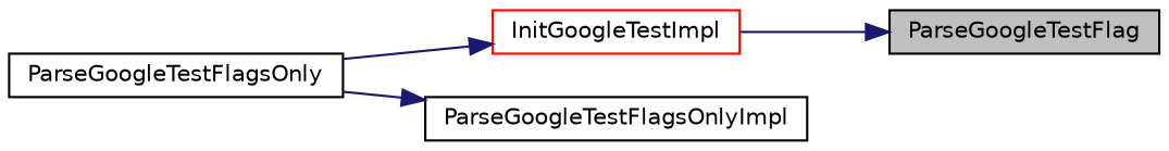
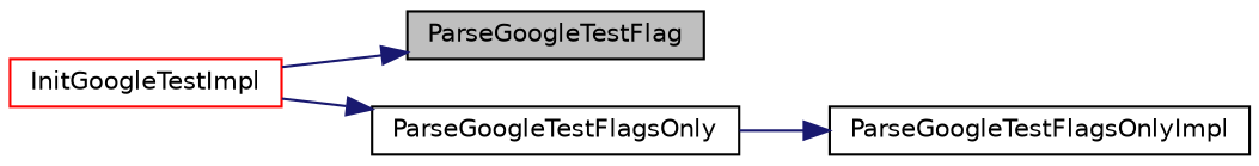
  digraph {
    rankdir=RL
    node [color=black fontname=Helvetica fontsize=10 shape=record]
    edge [color=midnightblue dir=back fontname=Helvetica fontsize=10 labelfontname=Helvetica labelfontsize=10 style=solid]
    n1 [fillcolor=grey75 fontcolor=black height=0.2 label=ParseGoogleTestFlag style=filled width=0.4]
    n2 [color=red height=0.2 label=InitGoogleTestImpl width=0.4]
    n3 [height=0.2 label=ParseGoogleTestFlagsOnlyImpl width=0.4]
    n4 [height=0.2 label=ParseGoogleTestFlagsOnly width=0.4]
    n1 -> n2
    n3 -> n4
-   n2 -> n4
+   n4 -> n2
  }
